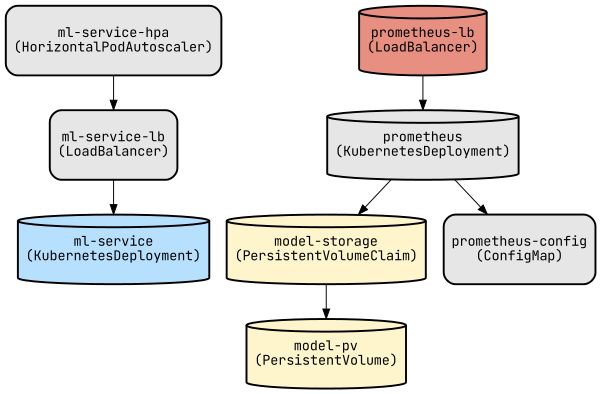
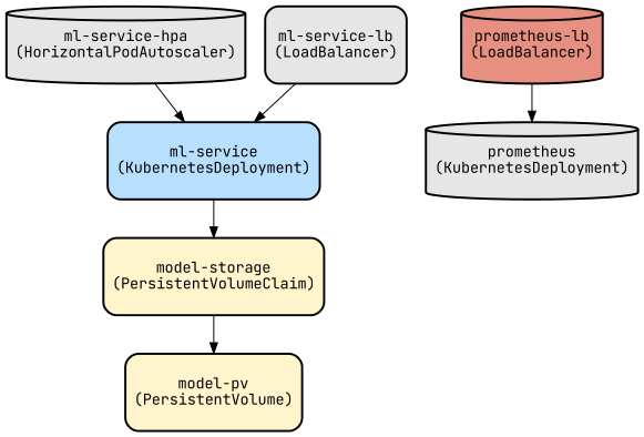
  digraph {
    fontname="JetBrains Mono"
    node [color=black fillcolor="#E6E6E6" fontname="JetBrains Mono" shape=rectangle style="filled,bold,rounded"]
    edge [fontname="JetBrains Mono"]
-   n1 [fillcolor="#B7E0FF" height=1 label="ml-service\n(KubernetesDeployment)" shape=cylinder]
-   n2 [fillcolor="#FFF5CD" height=1 label="model-storage\n(PersistentVolumeClaim)" shape=cylinder]
-   n3 [fillcolor="#FFF5CD" height=1 label="model-pv\n(PersistentVolume)" shape=cylinder]
-   n4 [height=1 label="ml-service-hpa\n(HorizontalPodAutoscaler)"]
+   n1 [fillcolor="#B7E0FF" height=1 label="ml-service\n(KubernetesDeployment)"]
+   n2 [fillcolor="#FFF5CD" height=1 label="model-storage\n(PersistentVolumeClaim)" shape=box]
+   n3 [fillcolor="#FFF5CD" height=1 label="model-pv\n(PersistentVolume)" shape=box]
+   n4 [height=1 label="ml-service-hpa\n(HorizontalPodAutoscaler)" shape=cylinder]
    n5 [height=1 label="ml-service-lb\n(LoadBalancer)"]
    n6 [height=1 label="prometheus\n(KubernetesDeployment)" shape=cylinder]
-   n7 [height=1 label="prometheus-config\n(ConfigMap)"]
    n8 [fillcolor="#E78F81" height=1 label="prometheus-lb\n(LoadBalancer)" shape=cylinder]
-   n6 -> n2
+   n1 -> n2
    n2 -> n3
-   n4 -> n5
+   n4 -> n1
    n5 -> n1
-   n6 -> n7
    n8 -> n6
  }
